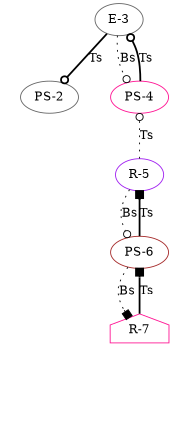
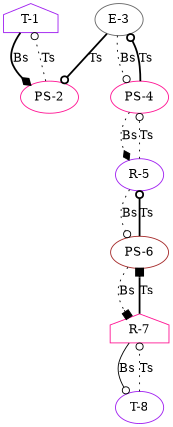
  digraph {
    node [color=purple shape=ellipse]
    edge [arrowhead=odot style=dotted]
-   n2 [color=gray40 label="PS-2"]
+   n1 [label="T-1" shape=house]
+   n2 [color=deeppink label="PS-2"]
    n3 [color=gray40 label="E-3"]
    n4 [color=deeppink label="PS-4"]
    n5 [label="R-5"]
+   n6 [label="T-8"]
    n7 [color=deeppink label="R-7" shape=house]
    n8 [color=brown label="PS-6"]
+   n1 -> n2 [arrowhead=diamond label=Bs style=bold]
+   n2 -> n1 [label=Ts]
    n3 -> n2 [label=Ts style=bold]
    n3 -> n4 [label=Bs]
    n4 -> n3 [label=Ts style=bold]
+   n4 -> n5 [arrowhead=diamond label=Bs]
    n5 -> n4 [label=Ts]
    n5 -> n8 [label=Bs]
+   n6 -> n7 [label=Ts]
+   n7 -> n6 [label=Bs style=solid]
    n7 -> n8 [arrowhead=box label=Ts style=bold]
-   n8 -> n5 [arrowhead=box label=Ts style=bold]
+   n8 -> n5 [label=Ts style=bold]
    n8 -> n7 [arrowhead=box label=Bs]
  }
